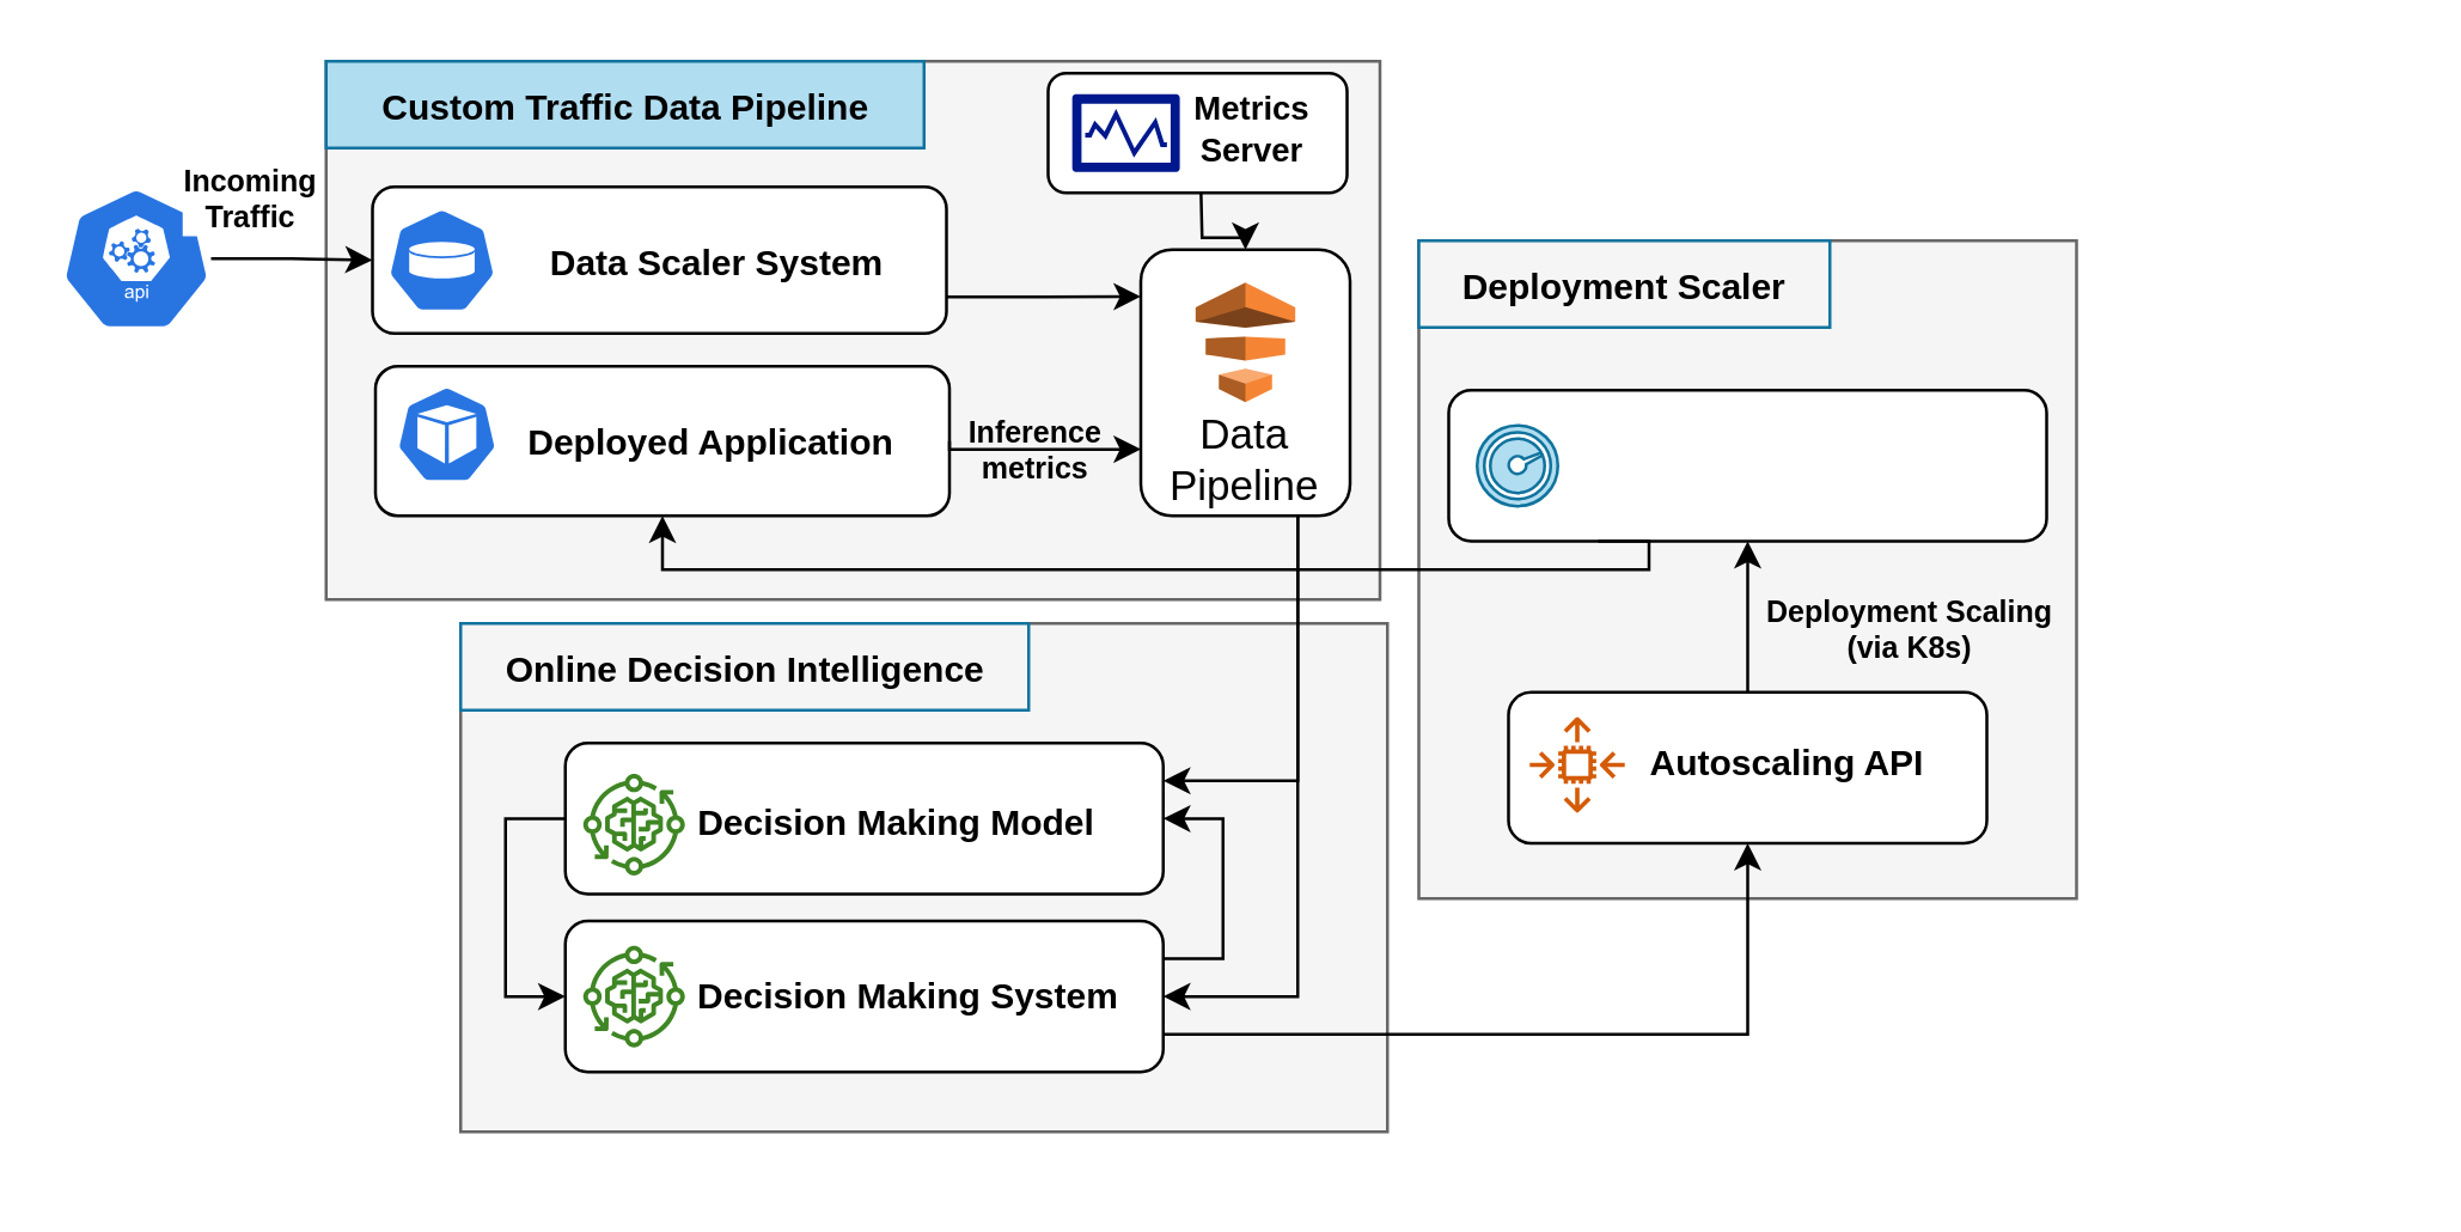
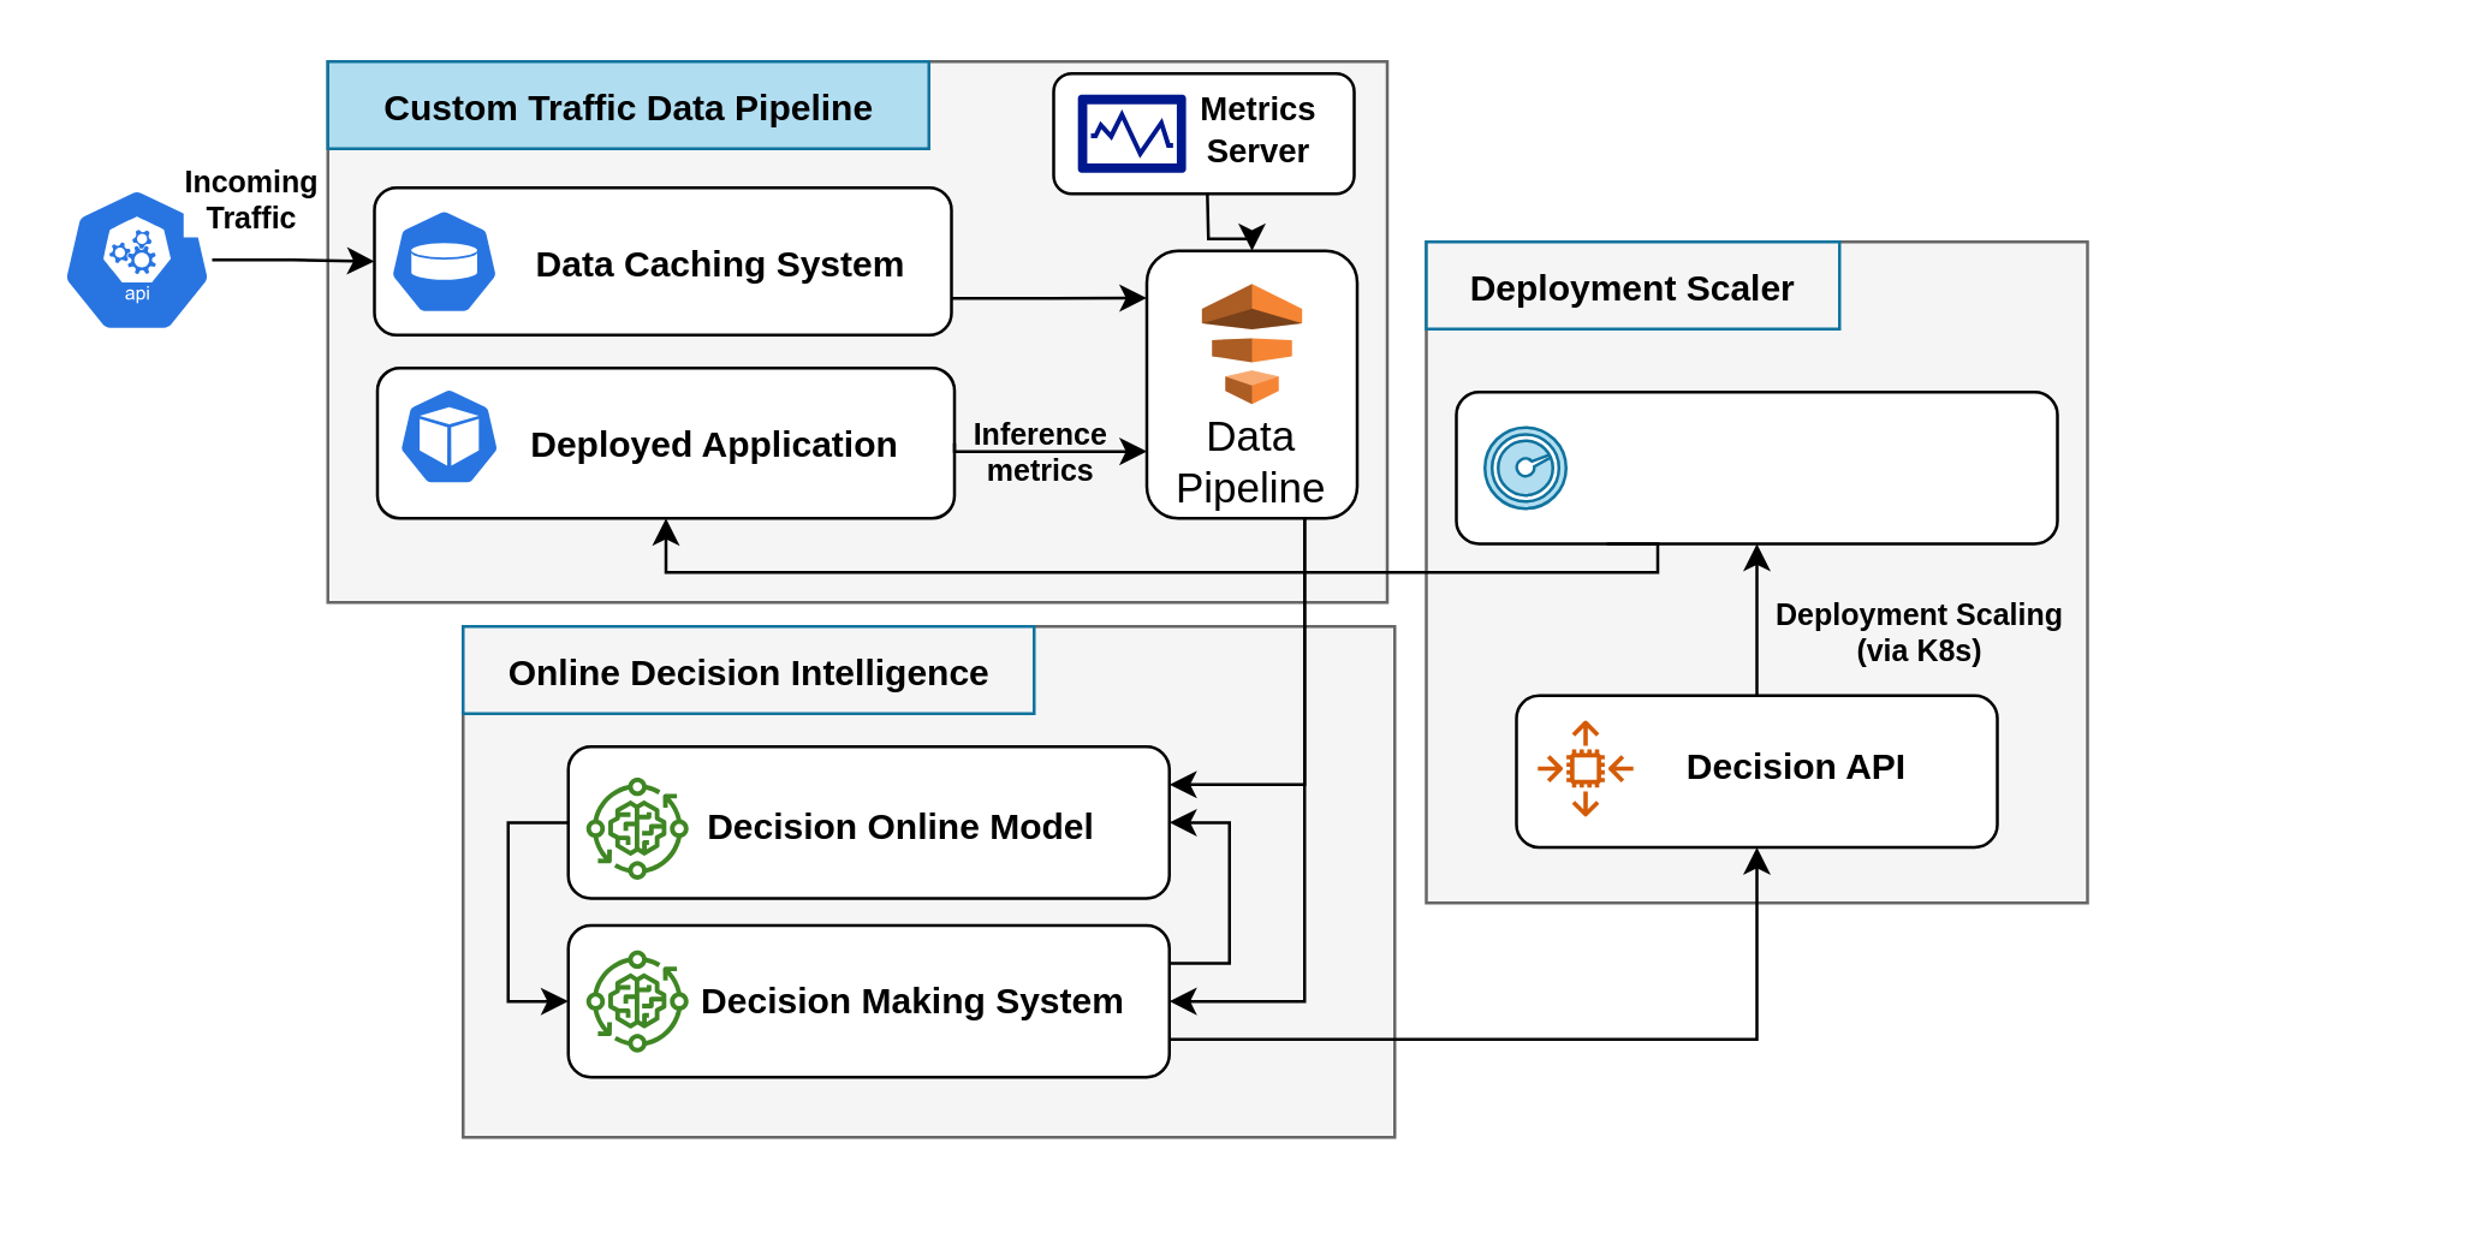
  <mxCell id="0" />
  <mxCell id="1" parent="0" />
  <mxCell id="2" value="" style="group" vertex="1" connectable="0" parent="1"><mxGeometry x="108.5" y="20" width="352.5" height="190" as="geometry" /></mxCell>
  <mxCell id="3" value="" style="rounded=0;whiteSpace=wrap;html=1;fillColor=#f5f5f5;strokeColor=#666666;fontColor=#333333;" vertex="1" parent="2"><mxGeometry width="352.5" height="180" as="geometry" /></mxCell>
  <mxCell id="4" value="&lt;font style=&quot;font-size: 12px;&quot;&gt;&lt;b style=&quot;&quot;&gt;Custom Traffic Data Pipeline&lt;/b&gt;&lt;/font&gt;" style="rounded=0;whiteSpace=wrap;html=1;fillColor=#b1ddf0;strokeColor=#10739e;fontSize=14;" vertex="1" parent="2"><mxGeometry width="200" height="29" as="geometry" /></mxCell>
  <mxCell id="5" value="" style="group" vertex="1" connectable="0" parent="2"><mxGeometry x="15.5" y="42" width="192" height="49" as="geometry" /></mxCell>
  <mxCell id="6" value="" style="rounded=1;whiteSpace=wrap;html=1;fontSize=14;" vertex="1" parent="5"><mxGeometry width="192" height="49" as="geometry" /></mxCell>
  <mxCell id="7" value="" style="sketch=0;html=1;dashed=0;whitespace=wrap;fillColor=#2875E2;strokeColor=#ffffff;points=[[0.005,0.63,0],[0.1,0.2,0],[0.9,0.2,0],[0.5,0,0],[0.995,0.63,0],[0.72,0.99,0],[0.5,1,0],[0.28,0.99,0]];verticalLabelPosition=bottom;align=center;verticalAlign=top;shape=mxgraph.kubernetes.icon;prIcon=vol;fontSize=14;" vertex="1" parent="5"><mxGeometry x="5" y="7" width="36.46" height="35" as="geometry" /></mxCell>
- <mxCell id="8" value="&lt;font style=&quot;font-size: 12px;&quot;&gt;&lt;b&gt;Data Scaler System&lt;/b&gt;&lt;/font&gt;" style="text;html=1;align=center;verticalAlign=middle;resizable=0;points=[];autosize=1;strokeColor=none;fillColor=none;fontSize=14;" vertex="1" parent="5"><mxGeometry x="40.46" y="9.5" width="150" height="30" as="geometry" /></mxCell>
+ <mxCell id="8" value="&lt;font style=&quot;font-size: 12px;&quot;&gt;&lt;b&gt;Data Caching System&lt;/b&gt;&lt;/font&gt;" style="text;html=1;align=center;verticalAlign=middle;resizable=0;points=[];autosize=1;strokeColor=none;fillColor=none;fontSize=14;" vertex="1" parent="5"><mxGeometry x="40.46" y="9.5" width="150" height="30" as="geometry" /></mxCell>
  <mxCell id="9" value="" style="group" vertex="1" connectable="0" parent="2"><mxGeometry x="16.5" y="102" width="192" height="55.5" as="geometry" /></mxCell>
  <mxCell id="10" value="" style="rounded=1;whiteSpace=wrap;html=1;fontSize=14;" vertex="1" parent="9"><mxGeometry width="192" height="50" as="geometry" /></mxCell>
  <mxCell id="11" value="&lt;font style=&quot;font-size: 12px;&quot;&gt;&lt;b&gt;Deployed Application&lt;/b&gt;&lt;/font&gt;" style="text;html=1;align=center;verticalAlign=middle;resizable=0;points=[];autosize=1;strokeColor=none;fillColor=none;fontSize=14;" vertex="1" parent="9"><mxGeometry x="37" y="10" width="150" height="30" as="geometry" /></mxCell>
  <mxCell id="12" value="" style="sketch=0;html=1;dashed=0;whitespace=wrap;fillColor=#2875E2;strokeColor=#ffffff;points=[[0.005,0.63,0],[0.1,0.2,0],[0.9,0.2,0],[0.5,0,0],[0.995,0.63,0],[0.72,0.99,0],[0.5,1,0],[0.28,0.99,0]];verticalLabelPosition=bottom;align=center;verticalAlign=top;shape=mxgraph.kubernetes.icon;prIcon=pod;fontSize=10;" vertex="1" parent="9"><mxGeometry x="4" y="6.5" width="39.77" height="32.5" as="geometry" /></mxCell>
  <mxCell id="13" style="edgeStyle=orthogonalEdgeStyle;rounded=0;orthogonalLoop=1;jettySize=auto;html=1;fontSize=12;" edge="1" parent="2" target="19"><mxGeometry relative="1" as="geometry"><mxPoint x="292.5" y="38" as="sourcePoint" /></mxGeometry></mxCell>
  <mxCell id="14" value="" style="group" vertex="1" connectable="0" parent="2"><mxGeometry x="241.5" y="4" width="100" height="40" as="geometry" /></mxCell>
  <mxCell id="15" value="" style="rounded=1;whiteSpace=wrap;html=1;fontSize=14;" vertex="1" parent="14"><mxGeometry width="100" height="40" as="geometry" /></mxCell>
  <mxCell id="16" value="" style="sketch=0;aspect=fixed;pointerEvents=1;shadow=0;dashed=0;html=1;strokeColor=none;labelPosition=center;verticalLabelPosition=bottom;verticalAlign=top;align=center;fillColor=#00188D;shape=mxgraph.mscae.enterprise.performance_monitor;fontSize=14;" vertex="1" parent="14"><mxGeometry x="8" y="7" width="36.11" height="26" as="geometry" /></mxCell>
  <mxCell id="17" value="&lt;div style=&quot;font-size: 11px;&quot;&gt;&lt;font style=&quot;font-size: 11px;&quot;&gt;&lt;b&gt;Metrics&lt;/b&gt;&lt;/font&gt;&lt;/div&gt;&lt;div style=&quot;font-size: 11px;&quot;&gt;&lt;font style=&quot;font-size: 11px;&quot;&gt;&lt;b&gt;Server&lt;br&gt;&lt;/b&gt;&lt;/font&gt;&lt;/div&gt;" style="text;html=1;align=center;verticalAlign=middle;resizable=0;points=[];autosize=1;strokeColor=none;fillColor=none;fontSize=12;" vertex="1" parent="14"><mxGeometry x="38" y="-1" width="60" height="40" as="geometry" /></mxCell>
  <mxCell id="18" value="" style="group" vertex="1" connectable="0" parent="2"><mxGeometry x="272.5" y="63" width="70" height="89" as="geometry" /></mxCell>
  <mxCell id="19" value="&lt;div&gt;&lt;br&gt;&lt;/div&gt;&lt;div&gt;&lt;br&gt;&lt;/div&gt;&lt;div&gt;&lt;br&gt;&lt;/div&gt;&lt;div&gt;Data&lt;/div&gt;&lt;div&gt;Pipeline&lt;br&gt;&lt;/div&gt;" style="rounded=1;whiteSpace=wrap;html=1;fontSize=14;" vertex="1" parent="18"><mxGeometry width="70" height="89" as="geometry" /></mxCell>
  <mxCell id="20" value="" style="outlineConnect=0;dashed=0;verticalLabelPosition=bottom;verticalAlign=top;align=center;html=1;shape=mxgraph.aws3.data_pipeline;fillColor=#F58534;gradientColor=none;fontSize=14;" vertex="1" parent="18"><mxGeometry x="18.34" y="11" width="33.33" height="40" as="geometry" /></mxCell>
  <mxCell id="21" style="edgeStyle=orthogonalEdgeStyle;rounded=0;orthogonalLoop=1;jettySize=auto;html=1;exitX=1;exitY=0.75;exitDx=0;exitDy=0;entryX=0;entryY=0.176;entryDx=0;entryDy=0;entryPerimeter=0;fontSize=12;" edge="1" parent="2" source="6" target="19"><mxGeometry relative="1" as="geometry" /></mxCell>
  <mxCell id="22" style="edgeStyle=orthogonalEdgeStyle;rounded=0;orthogonalLoop=1;jettySize=auto;html=1;exitX=1;exitY=0.5;exitDx=0;exitDy=0;entryX=0;entryY=0.75;entryDx=0;entryDy=0;fontSize=10;" edge="1" parent="2" source="10" target="19"><mxGeometry relative="1" as="geometry"><Array as="points"><mxPoint x="209" y="130" /></Array></mxGeometry></mxCell>
  <mxCell id="23" value="&lt;div style=&quot;font-size: 10px;&quot;&gt;&lt;font style=&quot;font-size: 10px;&quot;&gt;Inference &lt;br&gt;&lt;/font&gt;&lt;/div&gt;&lt;div style=&quot;font-size: 10px;&quot;&gt;&lt;font style=&quot;font-size: 10px;&quot;&gt;metrics&lt;/font&gt;&lt;/div&gt;" style="text;html=1;strokeColor=none;fillColor=none;align=center;verticalAlign=middle;whiteSpace=wrap;rounded=0;fontStyle=1" vertex="1" parent="2"><mxGeometry x="192.5" y="120" width="90" height="20" as="geometry" /></mxCell>
  <mxCell id="24" value="" style="group" vertex="1" connectable="0" parent="1"><mxGeometry x="111" y="200" width="352.5" height="190" as="geometry" /></mxCell>
  <mxCell id="25" value="" style="group" vertex="1" connectable="0" parent="24"><mxGeometry x="42.5" y="8" width="310" height="170" as="geometry" /></mxCell>
  <mxCell id="26" value="" style="rounded=0;whiteSpace=wrap;html=1;fillColor=#f5f5f5;strokeColor=#666666;fontColor=#333333;" vertex="1" parent="25"><mxGeometry width="310" height="170" as="geometry" /></mxCell>
  <mxCell id="27" value="&lt;b style=&quot;font-size: 12px;&quot;&gt;&lt;font style=&quot;font-size: 12px;&quot;&gt;Online Decision Intelligence&lt;/font&gt;&lt;br&gt;&lt;/b&gt;" style="rounded=0;whiteSpace=wrap;html=1;fillColor=#f5f5f5;strokeColor=#10739e;fontSize=14;" vertex="1" parent="25"><mxGeometry width="190" height="29" as="geometry" /></mxCell>
  <mxCell id="28" value="" style="group" vertex="1" connectable="0" parent="25"><mxGeometry x="35" y="40" width="200" height="110" as="geometry" /></mxCell>
  <mxCell id="29" style="edgeStyle=orthogonalEdgeStyle;rounded=0;orthogonalLoop=1;jettySize=auto;html=1;exitX=1;exitY=0.25;exitDx=0;exitDy=0;entryX=1;entryY=0.5;entryDx=0;entryDy=0;fontSize=12;" edge="1" parent="28" source="30" target="34"><mxGeometry relative="1" as="geometry" /></mxCell>
  <mxCell id="30" value="" style="rounded=1;whiteSpace=wrap;html=1;fontSize=12;" vertex="1" parent="28"><mxGeometry y="59.5" width="200" height="50.5" as="geometry" /></mxCell>
  <mxCell id="31" value="&lt;b&gt;Decision Making System&lt;/b&gt;" style="text;html=1;align=center;verticalAlign=middle;resizable=0;points=[];autosize=1;strokeColor=none;fillColor=none;fontSize=12;" vertex="1" parent="28"><mxGeometry x="34" y="69.75" width="160" height="30" as="geometry" /></mxCell>
  <mxCell id="32" value="" style="sketch=0;outlineConnect=0;fontColor=#232F3E;gradientColor=none;fillColor=#3F8624;strokeColor=none;dashed=0;verticalLabelPosition=bottom;verticalAlign=top;align=center;html=1;fontSize=12;fontStyle=0;aspect=fixed;pointerEvents=1;shape=mxgraph.aws4.iot_greengrass_component_machine_learning;" vertex="1" parent="28"><mxGeometry x="6" y="67.75" width="34" height="34" as="geometry" /></mxCell>
  <mxCell id="33" style="edgeStyle=orthogonalEdgeStyle;rounded=0;orthogonalLoop=1;jettySize=auto;html=1;exitX=0;exitY=0.5;exitDx=0;exitDy=0;entryX=0;entryY=0.5;entryDx=0;entryDy=0;fontSize=12;" edge="1" parent="28" source="34" target="30"><mxGeometry relative="1" as="geometry" /></mxCell>
  <mxCell id="34" value="" style="rounded=1;whiteSpace=wrap;html=1;fontSize=12;" vertex="1" parent="28"><mxGeometry width="200" height="50.5" as="geometry" /></mxCell>
- <mxCell id="35" value="&lt;b&gt;Decision Making Model&lt;br&gt;&lt;/b&gt;" style="text;html=1;align=center;verticalAlign=middle;resizable=0;points=[];autosize=1;strokeColor=none;fillColor=none;fontSize=12;" vertex="1" parent="28"><mxGeometry x="30" y="12.25" width="160" height="30" as="geometry" /></mxCell>
+ <mxCell id="35" value="&lt;b&gt;Decision Online Model&lt;br&gt;&lt;/b&gt;" style="text;html=1;align=center;verticalAlign=middle;resizable=0;points=[];autosize=1;strokeColor=none;fillColor=none;fontSize=12;" vertex="1" parent="28"><mxGeometry x="30" y="12.25" width="160" height="30" as="geometry" /></mxCell>
  <mxCell id="36" value="" style="sketch=0;outlineConnect=0;fontColor=#232F3E;gradientColor=none;fillColor=#3F8624;strokeColor=none;dashed=0;verticalLabelPosition=bottom;verticalAlign=top;align=center;html=1;fontSize=12;fontStyle=0;aspect=fixed;pointerEvents=1;shape=mxgraph.aws4.iot_greengrass_component_machine_learning;" vertex="1" parent="28"><mxGeometry x="6" y="10.25" width="34" height="34" as="geometry" /></mxCell>
  <mxCell id="37" style="edgeStyle=orthogonalEdgeStyle;rounded=0;orthogonalLoop=1;jettySize=auto;html=1;exitX=0.75;exitY=1;exitDx=0;exitDy=0;fontSize=12;entryX=1;entryY=0.25;entryDx=0;entryDy=0;" edge="1" parent="1" source="19" target="34"><mxGeometry relative="1" as="geometry" /></mxCell>
  <mxCell id="38" style="edgeStyle=orthogonalEdgeStyle;rounded=0;orthogonalLoop=1;jettySize=auto;html=1;exitX=0.75;exitY=1;exitDx=0;exitDy=0;entryX=1;entryY=0.5;entryDx=0;entryDy=0;fontSize=12;" edge="1" parent="1" source="19" target="30"><mxGeometry relative="1" as="geometry" /></mxCell>
  <mxCell id="39" value="" style="group" vertex="1" connectable="0" parent="1"><mxGeometry x="491" y="80" width="310" height="220" as="geometry" /></mxCell>
  <mxCell id="40" value="" style="group" vertex="1" connectable="0" parent="39"><mxGeometry x="-17" width="224" height="220" as="geometry" /></mxCell>
  <mxCell id="41" value="" style="rounded=0;whiteSpace=wrap;html=1;fillColor=#f5f5f5;strokeColor=#666666;fontColor=#333333;" vertex="1" parent="40"><mxGeometry width="220" height="220" as="geometry" /></mxCell>
  <mxCell id="42" value="&lt;b style=&quot;font-size: 12px;&quot;&gt;&lt;font style=&quot;font-size: 12px;&quot;&gt;Deployment Scaler&lt;/font&gt;&lt;br&gt;&lt;/b&gt;" style="rounded=0;whiteSpace=wrap;html=1;fillColor=#f5f5f5;strokeColor=#10739e;fontSize=14;" vertex="1" parent="40"><mxGeometry width="137.5" height="29" as="geometry" /></mxCell>
  <mxCell id="43" value="" style="group" vertex="1" connectable="0" parent="40"><mxGeometry x="30" y="151" width="160" height="50.5" as="geometry" /></mxCell>
  <mxCell id="44" value="" style="rounded=1;whiteSpace=wrap;html=1;fontSize=12;" vertex="1" parent="43"><mxGeometry width="160" height="50.5" as="geometry" /></mxCell>
- <mxCell id="45" value="&lt;b&gt;Autoscaling API&lt;/b&gt;" style="text;html=1;align=center;verticalAlign=middle;resizable=0;points=[];autosize=1;strokeColor=none;fillColor=none;fontSize=12;" vertex="1" parent="43"><mxGeometry x="33" y="9.25" width="120" height="30" as="geometry" /></mxCell>
+ <mxCell id="45" value="&lt;b&gt;Decision API&lt;/b&gt;" style="text;html=1;align=center;verticalAlign=middle;resizable=0;points=[];autosize=1;strokeColor=none;fillColor=none;fontSize=12;" vertex="1" parent="43"><mxGeometry x="33" y="9.25" width="120" height="30" as="geometry" /></mxCell>
  <mxCell id="46" value="" style="sketch=0;outlineConnect=0;fontColor=#232F3E;gradientColor=none;fillColor=#D45B07;strokeColor=none;dashed=0;verticalLabelPosition=bottom;verticalAlign=top;align=center;html=1;fontSize=12;fontStyle=0;aspect=fixed;pointerEvents=1;shape=mxgraph.aws4.auto_scaling2;" vertex="1" parent="43"><mxGeometry x="7" y="8.25" width="32" height="32" as="geometry" /></mxCell>
  <mxCell id="47" value="" style="group" vertex="1" connectable="0" parent="40"><mxGeometry x="10" y="50" width="200" height="50.5" as="geometry" /></mxCell>
  <mxCell id="48" value="" style="rounded=1;whiteSpace=wrap;html=1;fontSize=12;" vertex="1" parent="47"><mxGeometry width="200" height="50.5" as="geometry" /></mxCell>
  <mxCell id="49" value="" style="sketch=0;aspect=fixed;pointerEvents=1;shadow=0;dashed=0;html=1;strokeColor=#10739e;labelPosition=center;verticalLabelPosition=bottom;verticalAlign=top;align=center;fillColor=#b1ddf0;shape=mxgraph.mscae.enterprise.performance;fontSize=10;" vertex="1" parent="47"><mxGeometry x="9.5" y="11.75" width="27" height="27" as="geometry" /></mxCell>
  <mxCell id="50" style="edgeStyle=orthogonalEdgeStyle;rounded=0;orthogonalLoop=1;jettySize=auto;html=1;exitX=0.5;exitY=0;exitDx=0;exitDy=0;entryX=0.5;entryY=1;entryDx=0;entryDy=0;fontSize=10;" edge="1" parent="40" source="44" target="48"><mxGeometry relative="1" as="geometry" /></mxCell>
  <mxCell id="51" value="&lt;div&gt;&lt;b&gt;Deployment Scaling&lt;/b&gt;&lt;/div&gt;&lt;div&gt;&lt;b&gt;(via K8s)&lt;br&gt;&lt;/b&gt;&lt;/div&gt;" style="text;html=1;align=center;verticalAlign=middle;resizable=0;points=[];autosize=1;strokeColor=none;fillColor=none;fontSize=10;" vertex="1" parent="40"><mxGeometry x="104" y="110" width="120" height="40" as="geometry" /></mxCell>
  <mxCell id="52" style="edgeStyle=orthogonalEdgeStyle;rounded=0;orthogonalLoop=1;jettySize=auto;html=1;exitX=1;exitY=0.75;exitDx=0;exitDy=0;entryX=0.5;entryY=1;entryDx=0;entryDy=0;fontSize=10;" edge="1" parent="1" source="30" target="44"><mxGeometry relative="1" as="geometry" /></mxCell>
  <mxCell id="53" style="edgeStyle=orthogonalEdgeStyle;rounded=0;orthogonalLoop=1;jettySize=auto;html=1;exitX=0.25;exitY=1;exitDx=0;exitDy=0;entryX=0.5;entryY=1;entryDx=0;entryDy=0;fontSize=10;" edge="1" parent="1" source="48" target="10"><mxGeometry relative="1" as="geometry"><Array as="points"><mxPoint x="551" y="190" /><mxPoint x="221" y="190" /></Array></mxGeometry></mxCell>
  <mxCell id="54" value="" style="sketch=0;html=1;dashed=0;whitespace=wrap;fillColor=#2875E2;strokeColor=#ffffff;points=[[0.005,0.63,0],[0.1,0.2,0],[0.9,0.2,0],[0.5,0,0],[0.995,0.63,0],[0.72,0.99,0],[0.5,1,0],[0.28,0.99,0]];verticalLabelPosition=bottom;align=center;verticalAlign=top;shape=mxgraph.kubernetes.icon;prIcon=api;fillOpacity=100;" vertex="1" parent="1"><mxGeometry x="20" y="62" width="50" height="48" as="geometry" /></mxCell>
  <mxCell id="55" style="edgeStyle=orthogonalEdgeStyle;rounded=0;orthogonalLoop=1;jettySize=auto;html=1;entryX=0;entryY=0.5;entryDx=0;entryDy=0;" edge="1" parent="1" source="54" target="6"><mxGeometry relative="1" as="geometry"><mxPoint x="21" y="122" as="targetPoint" /></mxGeometry></mxCell>
  <mxCell id="56" value="&lt;div style=&quot;font-size: 10px;&quot;&gt;&lt;b&gt;&lt;font style=&quot;font-size: 10px;&quot;&gt;Incoming&lt;/font&gt;&lt;/b&gt;&lt;/div&gt;&lt;div style=&quot;font-size: 10px;&quot;&gt;&lt;b&gt;&lt;font style=&quot;font-size: 10px;&quot;&gt;Traffic&lt;/font&gt;&lt;/b&gt;&lt;/div&gt;" style="edgeLabel;html=1;align=center;verticalAlign=middle;resizable=0;points=[];" vertex="1" connectable="0" parent="55"><mxGeometry relative="1" as="geometry"><mxPoint x="-15" y="-21" as="offset" /></mxGeometry></mxCell>
